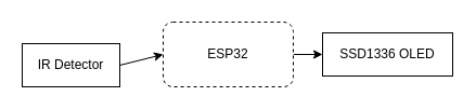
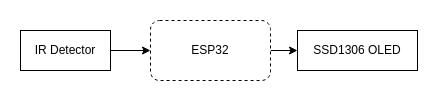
  <mxCell id="0" />
  <mxCell id="1" parent="0" />
  <mxCell id="2" style="edgeStyle=none;html=1;exitX=1;exitY=0.5;exitDx=0;exitDy=0;entryX=0;entryY=0.5;entryDx=0;entryDy=0;" edge="1" parent="1" source="3" target="6"><mxGeometry relative="1" as="geometry" /></mxCell>
  <mxCell id="3" value="ESP32" style="rounded=1;whiteSpace=wrap;html=1;dashed=1;" vertex="1" parent="1"><mxGeometry x="150" y="20" width="120" height="60" as="geometry" /></mxCell>
  <mxCell id="4" style="edgeStyle=none;html=1;exitX=1;exitY=0.5;exitDx=0;exitDy=0;entryX=0;entryY=0.5;entryDx=0;entryDy=0;" edge="1" parent="1" source="5" target="3"><mxGeometry relative="1" as="geometry" /></mxCell>
- <mxCell id="5" value="IR Detector" style="rounded=0;whiteSpace=wrap;html=1;" vertex="1" parent="1"><mxGeometry x="20" y="40" width="90" height="40" as="geometry" /></mxCell>
- <mxCell id="6" value="SSD1336 OLED" style="rounded=0;whiteSpace=wrap;html=1;" vertex="1" parent="1"><mxGeometry x="297" y="30" width="120" height="40" as="geometry" /></mxCell>
+ <mxCell id="5" value="IR Detector" style="rounded=0;whiteSpace=wrap;html=1;" vertex="1" parent="1"><mxGeometry x="20" y="30" width="90" height="40" as="geometry" /></mxCell>
+ <mxCell id="6" value="SSD1306 OLED" style="rounded=0;whiteSpace=wrap;html=1;" vertex="1" parent="1"><mxGeometry x="297" y="30" width="120" height="40" as="geometry" /></mxCell>
